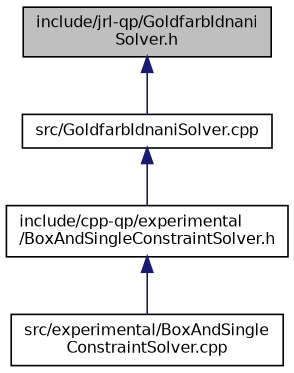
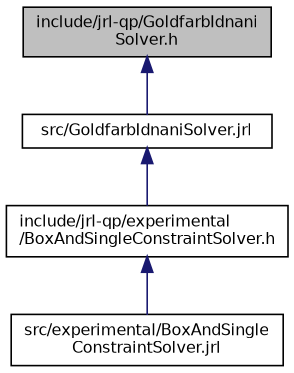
  digraph {
    node [color=black fillcolor=white fontname=Helvetica fontsize=10 shape=record style=filled]
    edge [color=midnightblue dir=back fontname=Helvetica fontsize=10 labelfontname=Helvetica labelfontsize=10 style=solid]
    n1 [fillcolor=grey75 fontcolor=black height=0.2 label="include/jrl-qp/GoldfarbIdnani\lSolver.h" width=0.4]
-   n2 [height=0.2 label="src/GoldfarbIdnaniSolver.cpp" width=0.4]
-   n3 [height=0.2 label="include/cpp-qp/experimental\l/BoxAndSingleConstraintSolver.h" width=0.4]
-   n4 [height=0.2 label="src/experimental/BoxAndSingle\lConstraintSolver.cpp" width=0.4]
+   n2 [height=0.2 label="src/GoldfarbIdnaniSolver.jrl" width=0.4]
+   n3 [height=0.2 label="include/jrl-qp/experimental\l/BoxAndSingleConstraintSolver.h" width=0.4]
+   n4 [height=0.2 label="src/experimental/BoxAndSingle\lConstraintSolver.jrl" width=0.4]
    n1 -> n2
    n2 -> n3
    n3 -> n4
  }
